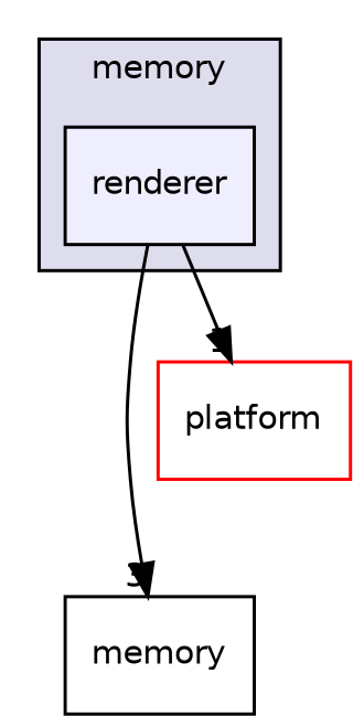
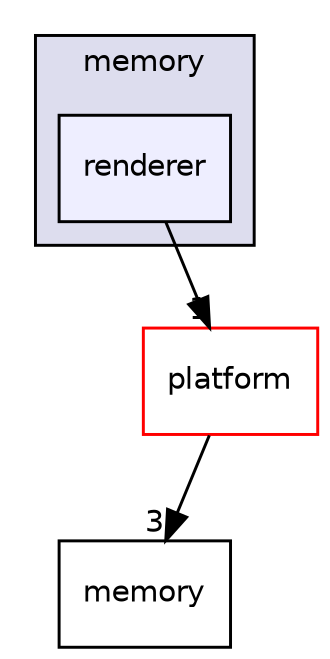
  digraph {
    compound=true
    node [fontname=Helvetica fontsize=10 shape=box style=filled]
    edge [labeldistance=1.5 labelfontname=Helvetica labelfontsize=10]
    n1 [fillcolor="#eeeeff" label=renderer pencolor=black]
    n2 [label=memory style=""]
    n3 [color=red fillcolor=white label=platform]
    subgraph cluster_1 {
      bgcolor="#ddddee"
      fontname=Helvetica
      fontsize=10
      label=memory
      pencolor=black
      n1
    }
-   n1 -> n2 [headlabel=3]
+   n3 -> n2 [headlabel=3]
    n1 -> n3 [headlabel=1]
  }
